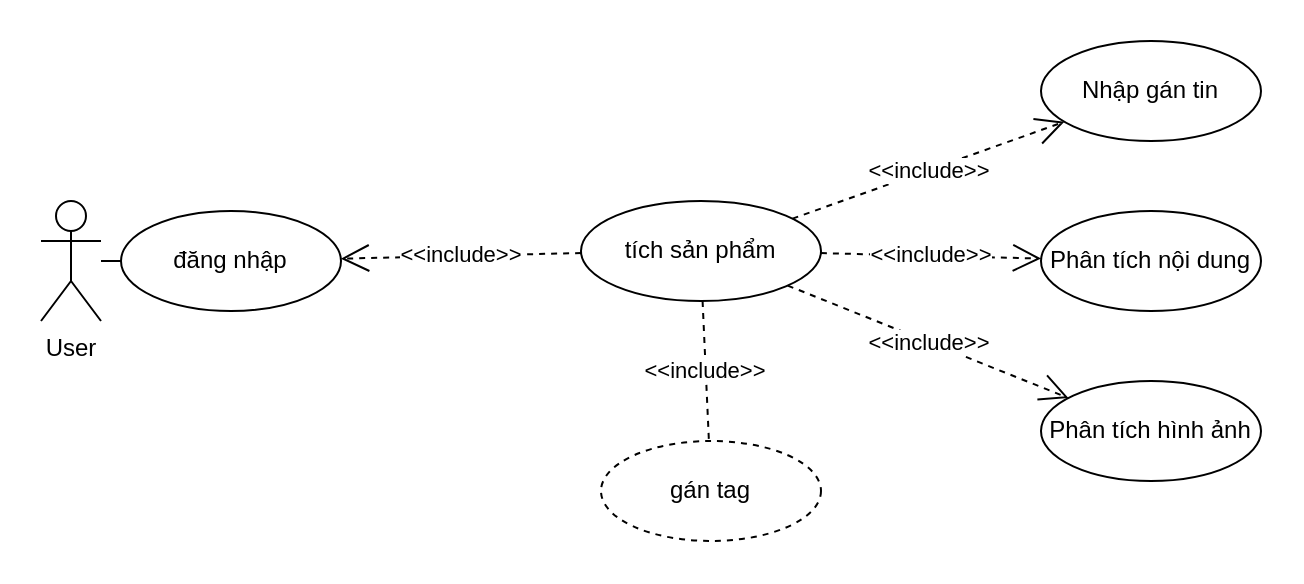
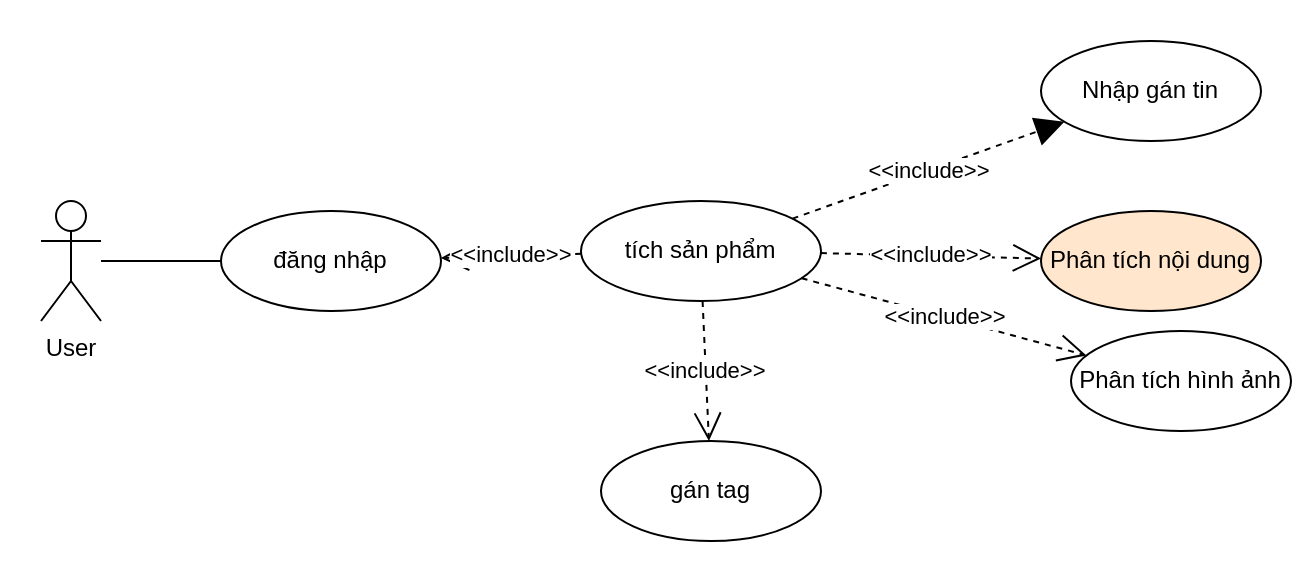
  <mxCell id="0" />
  <mxCell id="1" parent="0" />
  <mxCell id="2" value="User" style="shape=umlActor;verticalLabelPosition=bottom;verticalAlign=top;html=1;outlineConnect=0;" vertex="1" parent="1"><mxGeometry x="20" y="100" width="30" height="60" as="geometry" /></mxCell>
- <mxCell id="3" value="đăng nhập" style="ellipse;whiteSpace=wrap;html=1;" vertex="1" parent="1"><mxGeometry x="60" y="105" width="110" height="50" as="geometry" /></mxCell>
+ <mxCell id="3" value="đăng nhập" style="ellipse;whiteSpace=wrap;html=1;" vertex="1" parent="1"><mxGeometry x="110" y="105" width="110" height="50" as="geometry" /></mxCell>
  <mxCell id="4" value="" style="endArrow=none;html=1;rounded=0;" edge="1" parent="1" source="2" target="3"><mxGeometry width="50" height="50" relative="1" as="geometry"><mxPoint x="115" y="180" as="sourcePoint" /><mxPoint x="110" y="130" as="targetPoint" /></mxGeometry></mxCell>
  <mxCell id="5" value="tích sản phẩm" style="ellipse;whiteSpace=wrap;html=1;" vertex="1" parent="1"><mxGeometry x="290" y="100" width="120" height="50" as="geometry" /></mxCell>
  <mxCell id="6" value="&amp;lt;&amp;lt;include&amp;gt;&amp;gt;" style="endArrow=open;endSize=12;dashed=1;html=1;rounded=0;strokeColor=default;align=center;verticalAlign=middle;fontFamily=Helvetica;fontSize=11;fontColor=default;labelBackgroundColor=default;edgeStyle=none;" edge="1" parent="1" source="5" target="3"><mxGeometry width="160" relative="1" as="geometry"><mxPoint x="250" y="70" as="sourcePoint" /><mxPoint x="538" y="98" as="targetPoint" /><mxPoint as="offset" /></mxGeometry></mxCell>
- <mxCell id="7" value="gán tag" style="ellipse;whiteSpace=wrap;html=1;dashed=1;" vertex="1" parent="1"><mxGeometry x="300" y="220" width="110" height="50" as="geometry" /></mxCell>
- <mxCell id="8" value="&amp;lt;&amp;lt;include&amp;gt;&amp;gt;" style="endArrow=none;endSize=12;dashed=1;html=1;rounded=0;strokeColor=default;align=center;verticalAlign=middle;fontFamily=Helvetica;fontSize=11;fontColor=default;labelBackgroundColor=default;edgeStyle=none;" edge="1" parent="1" source="5" target="7"><mxGeometry x="0.001" width="160" relative="1" as="geometry"><mxPoint x="340" y="140" as="sourcePoint" /><mxPoint x="230" y="140" as="targetPoint" /><mxPoint as="offset" /></mxGeometry></mxCell>
- <mxCell id="9" value="Phân tích nội dung" style="ellipse;whiteSpace=wrap;html=1;" vertex="1" parent="1"><mxGeometry x="520" y="105" width="110" height="50" as="geometry" /></mxCell>
- <mxCell id="10" value="Phân tích hình ảnh" style="ellipse;whiteSpace=wrap;html=1;" vertex="1" parent="1"><mxGeometry x="520" y="190" width="110" height="50" as="geometry" /></mxCell>
+ <mxCell id="7" value="gán tag" style="ellipse;whiteSpace=wrap;html=1;" vertex="1" parent="1"><mxGeometry x="300" y="220" width="110" height="50" as="geometry" /></mxCell>
+ <mxCell id="8" value="&amp;lt;&amp;lt;include&amp;gt;&amp;gt;" style="endArrow=open;endSize=12;dashed=1;html=1;rounded=0;strokeColor=default;align=center;verticalAlign=middle;fontFamily=Helvetica;fontSize=11;fontColor=default;labelBackgroundColor=default;edgeStyle=none;" edge="1" parent="1" source="5" target="7"><mxGeometry x="0.001" width="160" relative="1" as="geometry"><mxPoint x="340" y="140" as="sourcePoint" /><mxPoint x="230" y="140" as="targetPoint" /><mxPoint as="offset" /></mxGeometry></mxCell>
+ <mxCell id="9" value="Phân tích nội dung" style="ellipse;whiteSpace=wrap;html=1;fillColor=#ffe6cc;" vertex="1" parent="1"><mxGeometry x="520" y="105" width="110" height="50" as="geometry" /></mxCell>
+ <mxCell id="10" value="Phân tích hình ảnh" style="ellipse;whiteSpace=wrap;html=1;" vertex="1" parent="1"><mxGeometry x="535" y="165" width="110" height="50" as="geometry" /></mxCell>
  <mxCell id="11" value="&amp;lt;&amp;lt;include&amp;gt;&amp;gt;" style="endArrow=open;endSize=12;dashed=1;html=1;rounded=0;strokeColor=default;align=center;verticalAlign=middle;fontFamily=Helvetica;fontSize=11;fontColor=default;labelBackgroundColor=default;edgeStyle=none;" edge="1" parent="1" source="5" target="9"><mxGeometry x="0.001" width="160" relative="1" as="geometry"><mxPoint x="401" y="165" as="sourcePoint" /><mxPoint x="404" y="220" as="targetPoint" /><mxPoint as="offset" /></mxGeometry></mxCell>
  <mxCell id="12" value="&amp;lt;&amp;lt;include&amp;gt;&amp;gt;" style="endArrow=open;endSize=12;dashed=1;html=1;rounded=0;strokeColor=default;align=center;verticalAlign=middle;fontFamily=Helvetica;fontSize=11;fontColor=default;labelBackgroundColor=default;edgeStyle=none;" edge="1" parent="1" source="5" target="10"><mxGeometry x="0.001" width="160" relative="1" as="geometry"><mxPoint x="411" y="175" as="sourcePoint" /><mxPoint x="414" y="230" as="targetPoint" /><mxPoint as="offset" /></mxGeometry></mxCell>
  <mxCell id="13" value="Nhập gán tin" style="ellipse;whiteSpace=wrap;html=1;" vertex="1" parent="1"><mxGeometry x="520" y="20" width="110" height="50" as="geometry" /></mxCell>
- <mxCell id="14" value="&amp;lt;&amp;lt;include&amp;gt;&amp;gt;" style="endArrow=open;endSize=12;dashed=1;html=1;rounded=0;strokeColor=default;align=center;verticalAlign=middle;fontFamily=Helvetica;fontSize=11;fontColor=default;labelBackgroundColor=default;edgeStyle=none;" edge="1" parent="1" source="5" target="13"><mxGeometry x="0.001" width="160" relative="1" as="geometry"><mxPoint x="460" y="140" as="sourcePoint" /><mxPoint x="540" y="140" as="targetPoint" /><mxPoint as="offset" /></mxGeometry></mxCell>
+ <mxCell id="14" value="&amp;lt;&amp;lt;include&amp;gt;&amp;gt;" style="endArrow=block;endSize=12;dashed=1;html=1;rounded=0;strokeColor=default;align=center;verticalAlign=middle;fontFamily=Helvetica;fontSize=11;fontColor=default;labelBackgroundColor=default;edgeStyle=none;" edge="1" parent="1" source="5" target="13"><mxGeometry x="0.001" width="160" relative="1" as="geometry"><mxPoint x="460" y="140" as="sourcePoint" /><mxPoint x="540" y="140" as="targetPoint" /><mxPoint as="offset" /></mxGeometry></mxCell>
